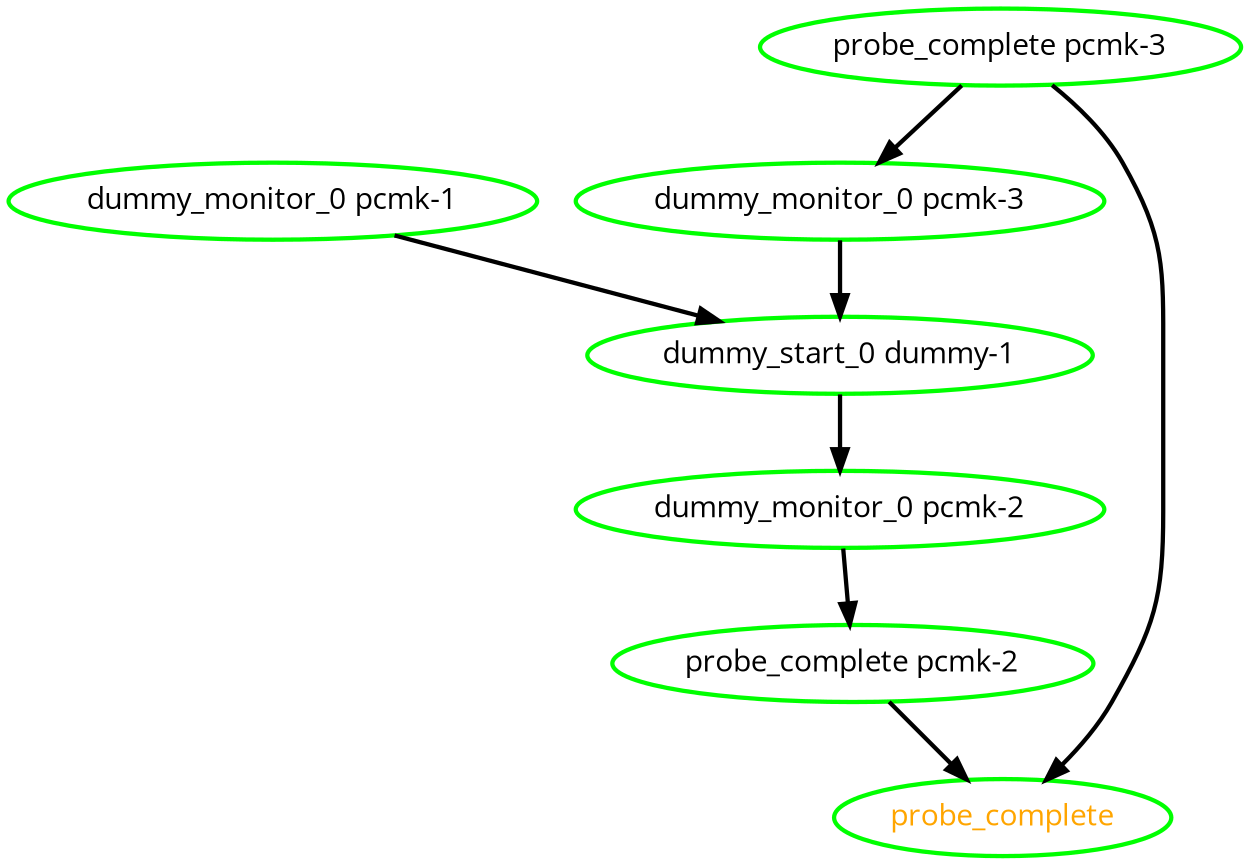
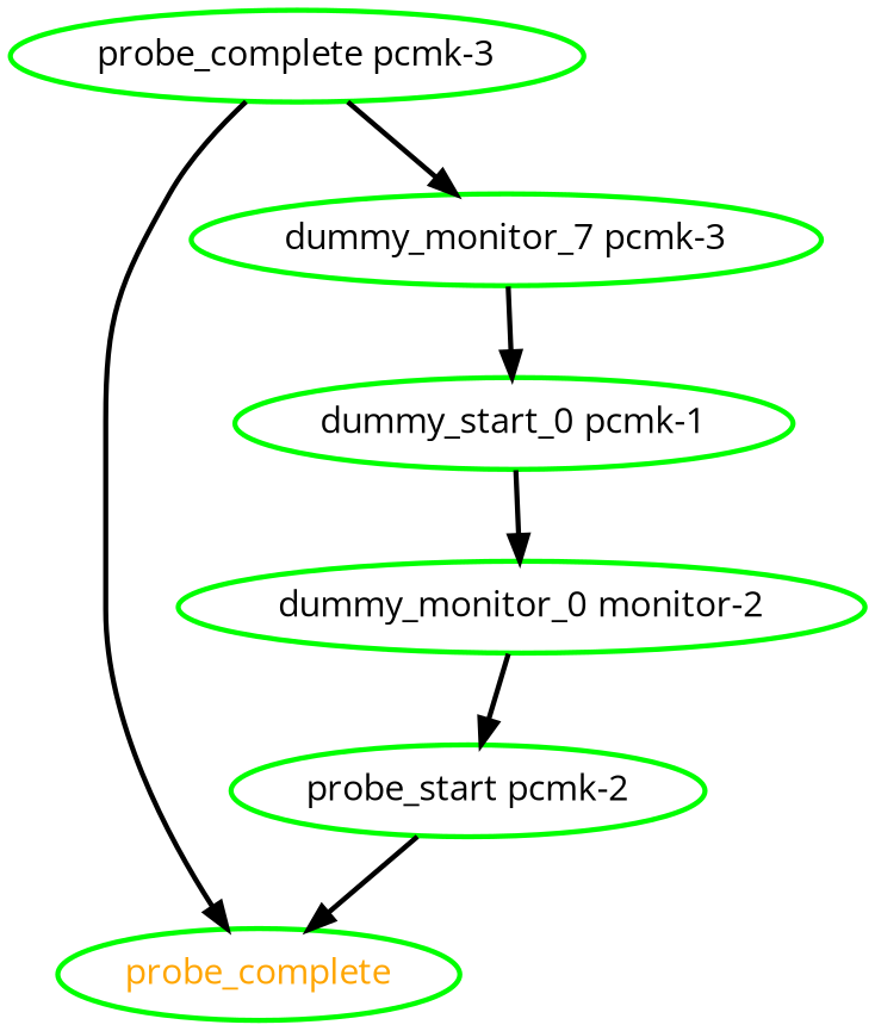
  digraph {
    fontname="Open Sans"
    node [color=green fontcolor=black fontname="Open Sans" style=bold]
    edge [fontname="Open Sans" style=bold]
-   "dummy_monitor_0 pcmk-1"
-   "dummy_start_0 pcmk-1" [label="dummy_start_0 dummy-1"]
-   "dummy_monitor_0 pcmk-2"
+   "dummy_start_0 pcmk-1"
+   "dummy_monitor_0 pcmk-2" [label="dummy_monitor_0 monitor-2"]
    probe_complete [fontcolor=orange]
-   "probe_complete pcmk-2"
-   "dummy_monitor_0 pcmk-3"
+   "probe_complete pcmk-2" [label="probe_start pcmk-2"]
+   "dummy_monitor_0 pcmk-3" [label="dummy_monitor_7 pcmk-3"]
    "probe_complete pcmk-3"
-   "dummy_monitor_0 pcmk-1" -> "dummy_start_0 pcmk-1"
    "dummy_start_0 pcmk-1" -> "dummy_monitor_0 pcmk-2"
    "dummy_monitor_0 pcmk-2" -> "probe_complete pcmk-2"
    "probe_complete pcmk-2" -> probe_complete
    "dummy_monitor_0 pcmk-3" -> "dummy_start_0 pcmk-1"
    "probe_complete pcmk-3" -> probe_complete
    "probe_complete pcmk-3" -> "dummy_monitor_0 pcmk-3"
  }
